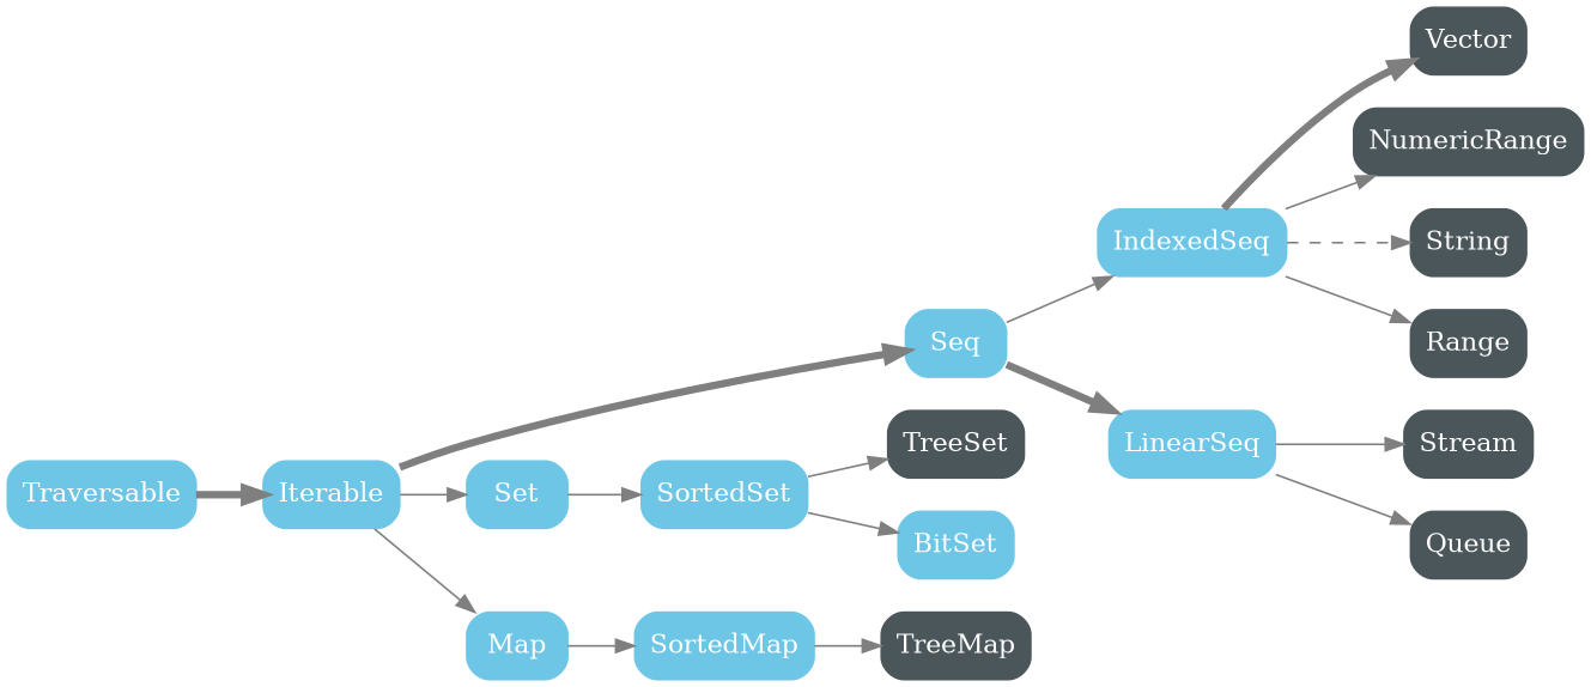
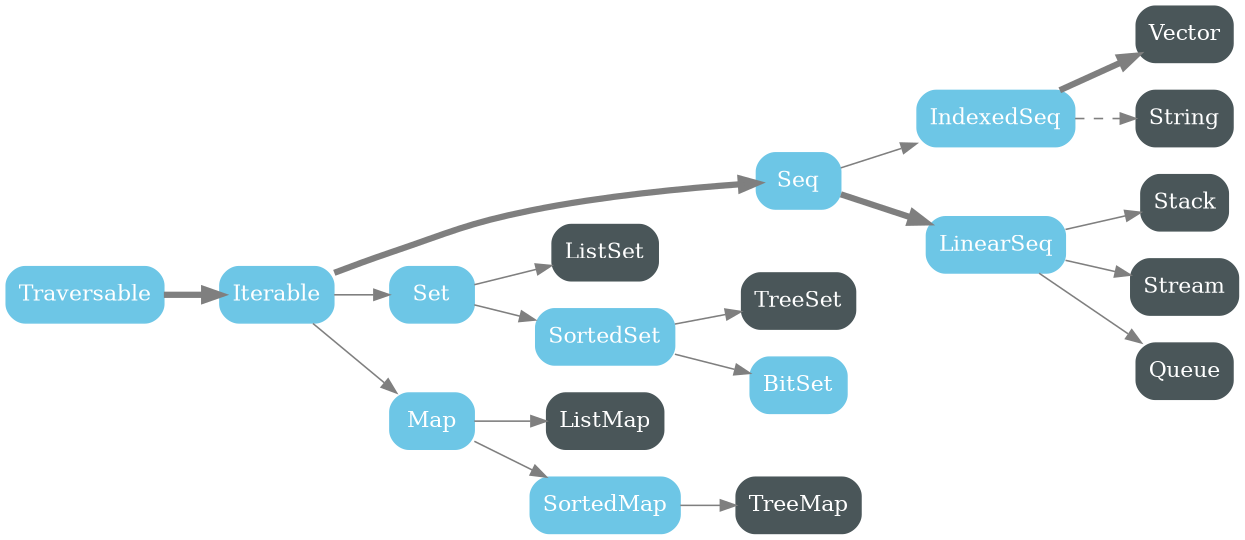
  digraph {
    rankdir=LR
    node [color="#4A5659" fontcolor="#FFFFFF" shape=box style="rounded, filled"]
    edge [color="#7F7F7F"]
    TreeMap
    Seq [color="#6DC6E6"]
    IndexedSeq [color="#6DC6E6"]
    LinearSeq [color="#6DC6E6"]
    Traversable [color="#6DC6E6"]
    Iterable [color="#6DC6E6"]
    Set [color="#6DC6E6"]
    Map [color="#6DC6E6"]
+   ListSet
    SortedSet [color="#6DC6E6"]
+   ListMap
    SortedMap [color="#6DC6E6"]
    TreeSet
    BitSet [color="#6DC6E6"]
    Vector
-   NumericRange
    String
-   Range
+   Stack
    Stream
    Queue
    subgraph sub_1 {
      rank=same
      TreeMap
      Seq
    }
    Seq -> IndexedSeq
    Seq -> LinearSeq [penwidth=4]
    IndexedSeq -> Vector [penwidth=4]
-   IndexedSeq -> NumericRange
    IndexedSeq -> String [style=dashed]
-   IndexedSeq -> Range
+   LinearSeq -> Stack
    LinearSeq -> Stream
    LinearSeq -> Queue
    Traversable -> Iterable [penwidth=4]
    Iterable -> Seq [penwidth=4]
    Iterable -> Set
    Iterable -> Map
+   Set -> ListSet
    Set -> SortedSet
+   Map -> ListMap
    Map -> SortedMap
    SortedSet -> TreeSet
    SortedSet -> BitSet
    SortedMap -> TreeMap
  }
